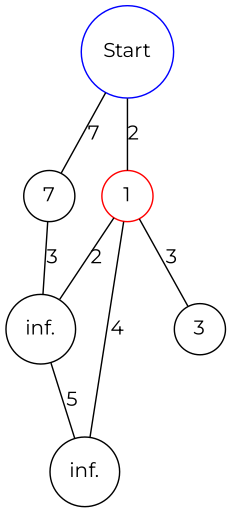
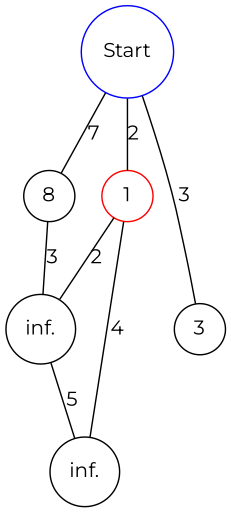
  graph {
    fontname=Montserrat
    node [fontname=Montserrat shape=circle]
    edge [fontname=Montserrat]
    n1 [color=blue label=Start width=0.5]
-   n2 [label=7 width=0.5]
+   n2 [label=8 width=0.5]
    n3 [label=3 width=0.5]
    n4 [color=red label=1 width=0.5]
    n5 [label="inf." width=0.5]
    n6 [label="inf." width=0.5]
    n1 -- n2 [label=7]
-   n4 -- n3 [label=3]
+   n1 -- n3 [label=3]
    n1 -- n4 [label=2]
    n2 -- n5 [label=3]
    n4 -- n5 [label=2]
    n4 -- n6 [label=4]
    n5 -- n6 [label=5]
  }
